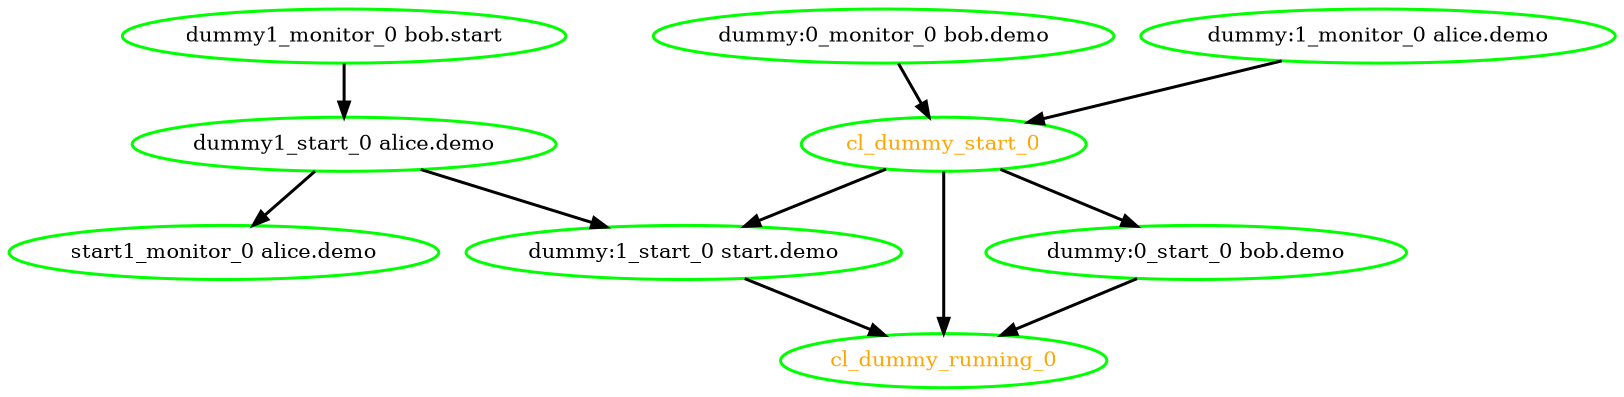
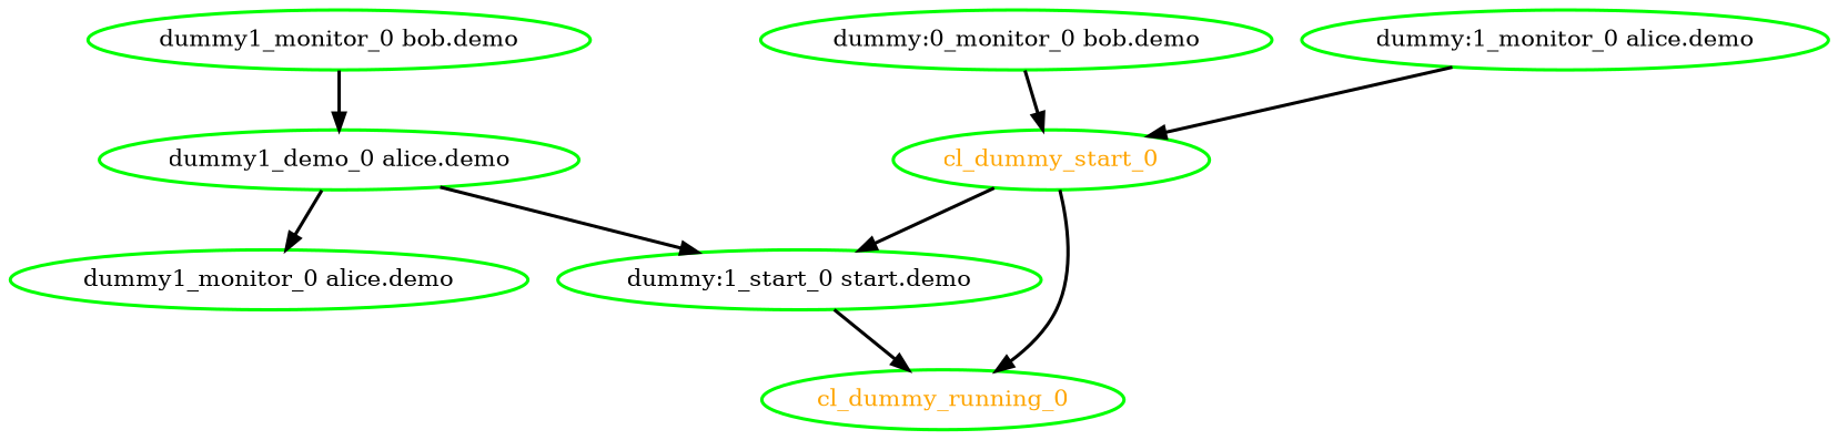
  digraph {
    node [color=green fontcolor=black style=bold]
    edge [style=bold]
    cl_dummy_running_0 [fontcolor=orange]
    cl_dummy_start_0 [fontcolor=orange]
-   "dummy:0_start_0 bob.demo"
    n4 [label="dummy:1_start_0 start.demo"]
-   "dummy1_start_0 alice.demo"
-   "dummy1_monitor_0 alice.demo" [label="start1_monitor_0 alice.demo"]
-   "dummy1_monitor_0 bob.demo" [label="dummy1_monitor_0 bob.start"]
+   "dummy1_start_0 alice.demo" [label="dummy1_demo_0 alice.demo"]
+   "dummy1_monitor_0 alice.demo"
+   "dummy1_monitor_0 bob.demo"
    "dummy:0_monitor_0 bob.demo"
    "dummy:1_monitor_0 alice.demo"
    cl_dummy_start_0 -> cl_dummy_running_0
-   cl_dummy_start_0 -> "dummy:0_start_0 bob.demo"
    cl_dummy_start_0 -> n4
-   "dummy:0_start_0 bob.demo" -> cl_dummy_running_0
    n4 -> cl_dummy_running_0
    "dummy1_start_0 alice.demo" -> n4
    "dummy1_start_0 alice.demo" -> "dummy1_monitor_0 alice.demo"
    "dummy1_monitor_0 bob.demo" -> "dummy1_start_0 alice.demo"
    "dummy:0_monitor_0 bob.demo" -> cl_dummy_start_0
    "dummy:1_monitor_0 alice.demo" -> cl_dummy_start_0
  }
